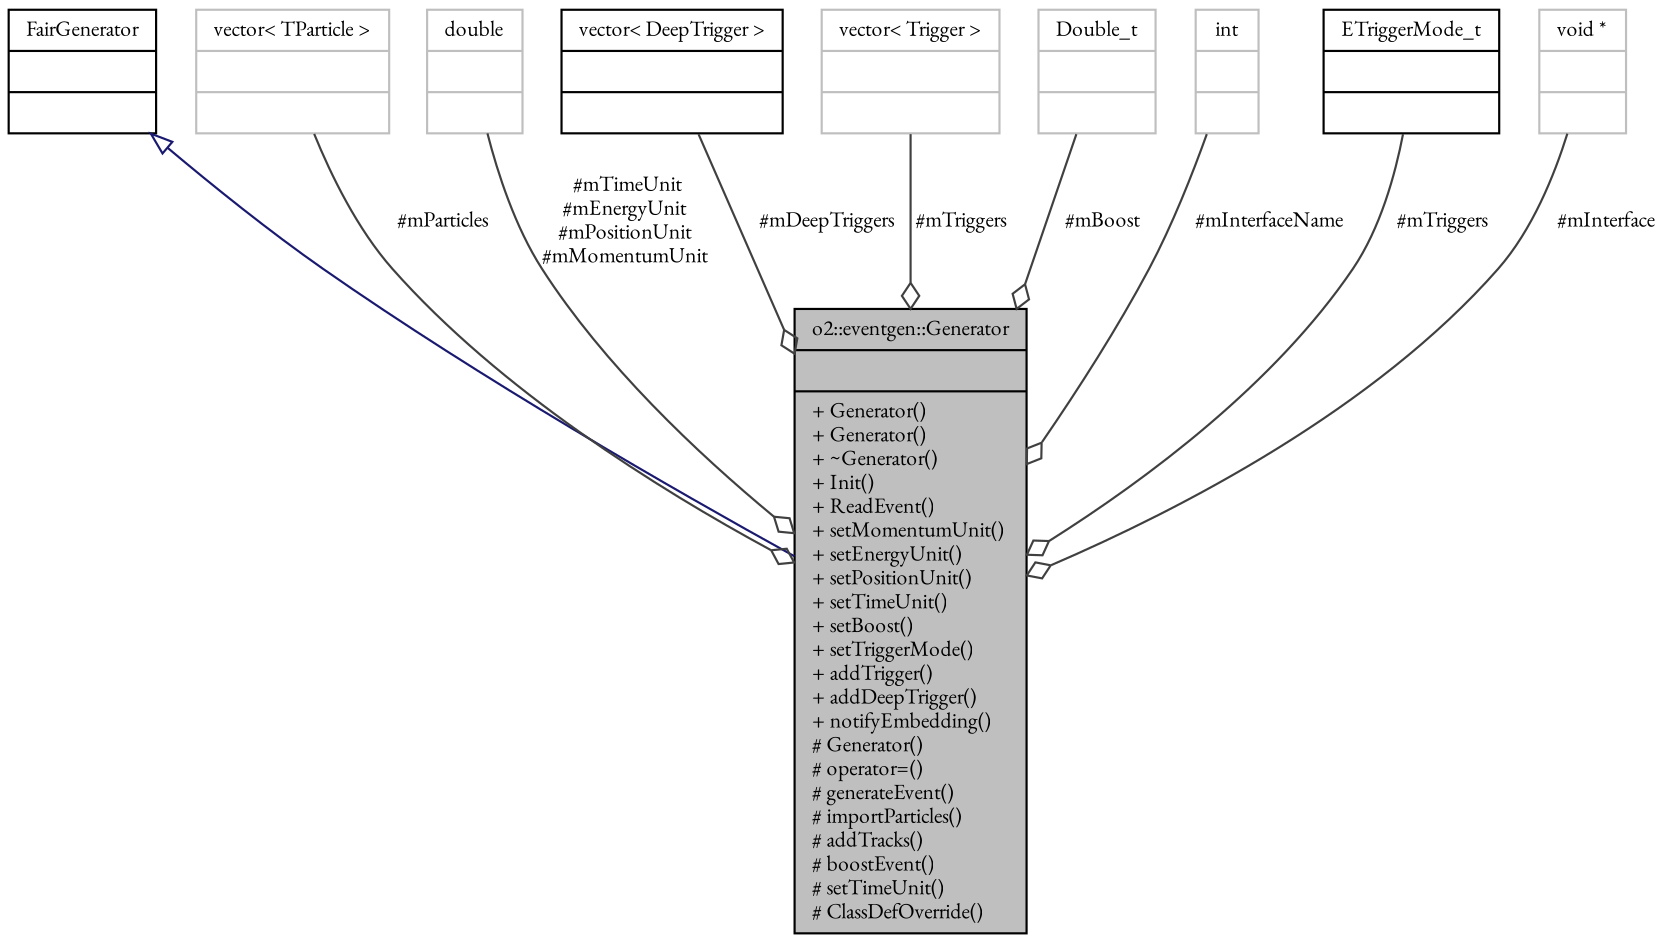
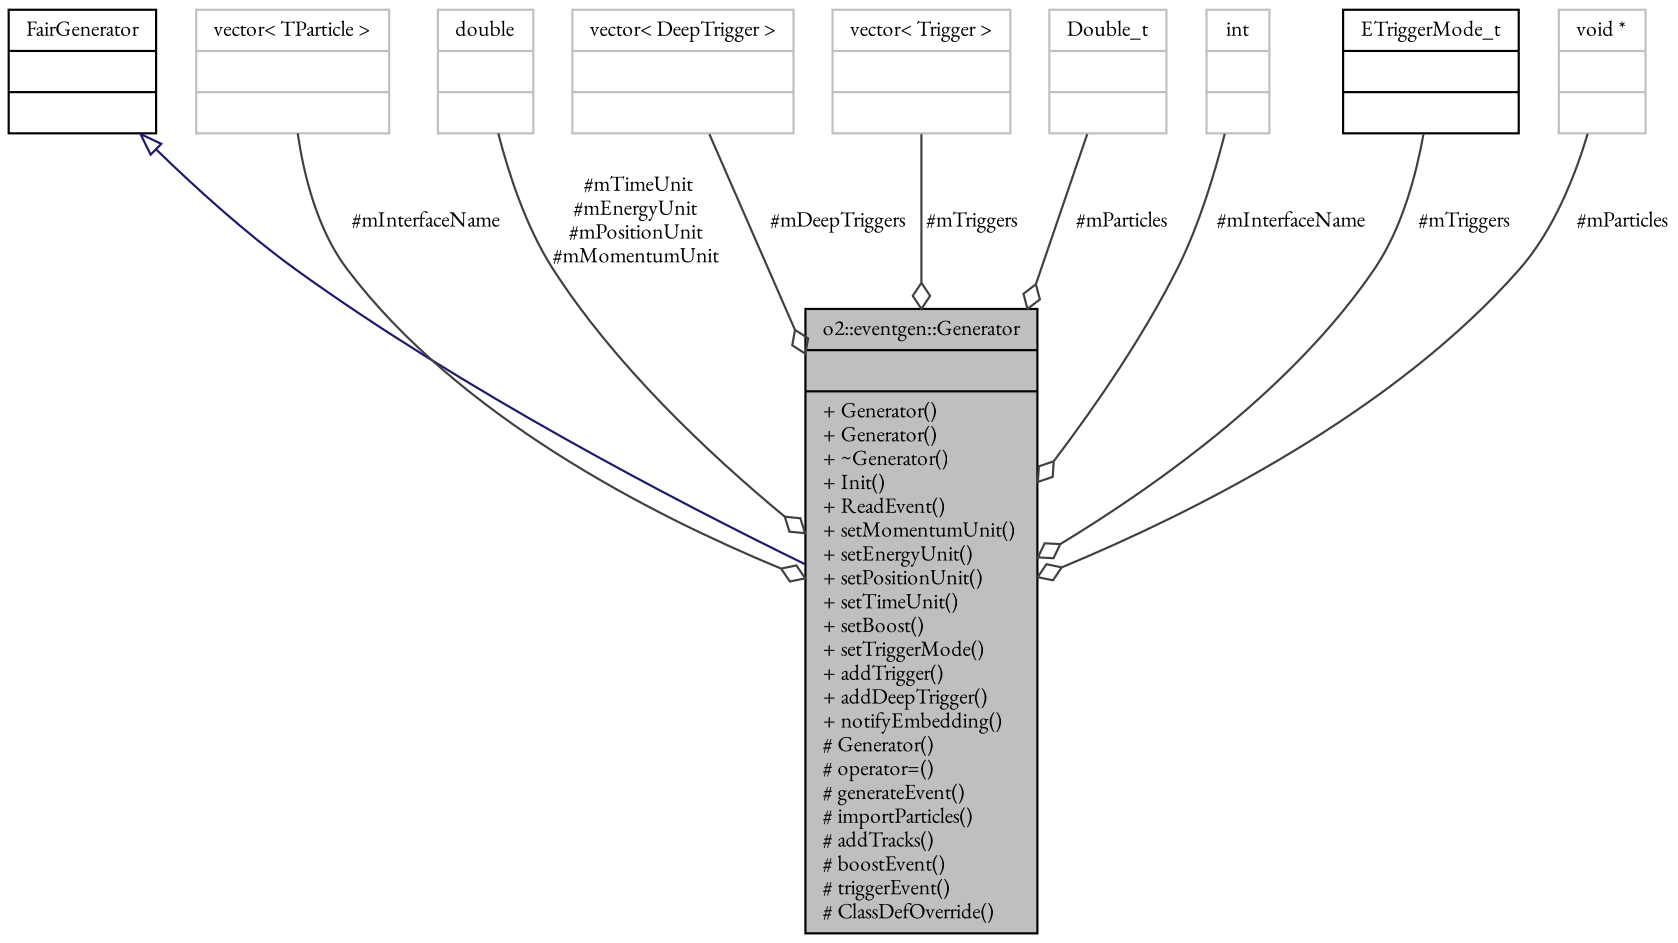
  digraph {
    fontname="EB Garamond"
    node [color=grey75 fontname="EB Garamond" fontsize=10 shape=record]
    edge [color=grey25 fontname="EB Garamond" fontsize=10 labelfontname=Helvetica labelfontsize=10 style=solid arrowhead=odiamond]
-   n1 [color=black fillcolor=grey75 fontcolor=black height=0.2 label="{o2::eventgen::Generator\n||+ Generator()\l+ Generator()\l+ ~Generator()\l+ Init()\l+ ReadEvent()\l+ setMomentumUnit()\l+ setEnergyUnit()\l+ setPositionUnit()\l+ setTimeUnit()\l+ setBoost()\l+ setTriggerMode()\l+ addTrigger()\l+ addDeepTrigger()\l+ notifyEmbedding()\l# Generator()\l# operator=()\l# generateEvent()\l# importParticles()\l# addTracks()\l# boostEvent()\l# setTimeUnit()\l# ClassDefOverride()\l}" style=filled width=0.4]
+   n1 [color=black fillcolor=grey75 fontcolor=black height=0.2 label="{o2::eventgen::Generator\n||+ Generator()\l+ Generator()\l+ ~Generator()\l+ Init()\l+ ReadEvent()\l+ setMomentumUnit()\l+ setEnergyUnit()\l+ setPositionUnit()\l+ setTimeUnit()\l+ setBoost()\l+ setTriggerMode()\l+ addTrigger()\l+ addDeepTrigger()\l+ notifyEmbedding()\l# Generator()\l# operator=()\l# generateEvent()\l# importParticles()\l# addTracks()\l# boostEvent()\l# triggerEvent()\l# ClassDefOverride()\l}" style=filled width=0.4]
    n2 [color=black height=0.2 label="{FairGenerator\n||}" width=0.4]
    n3 [height=0.2 label="{vector\< TParticle \>\n||}" width=0.4]
    n4 [height=0.2 label="{double\n||}" width=0.4]
-   n5 [color=black height=0.2 label="{vector\< DeepTrigger \>\n||}" width=0.4]
+   n5 [height=0.2 label="{vector\< DeepTrigger \>\n||}" width=0.4]
    n6 [height=0.2 label="{vector\< Trigger \>\n||}" width=0.4]
    n7 [height=0.2 label="{Double_t\n||}" width=0.4]
    n8 [height=0.2 label="{int\n||}" width=0.4]
    n9 [color=black height=0.2 label="{ETriggerMode_t\n||}" width=0.4]
    n10 [height=0.2 label="{void *\n||}" width=0.4]
    n2 -> n1 [arrowtail=onormal color=midnightblue dir=back arrowhead=""]
-   n3 -> n1 [label=" #mParticles"]
+   n3 -> n1 [label=" #mInterfaceName"]
    n4 -> n1 [label=" #mTimeUnit\n#mEnergyUnit\n#mPositionUnit\n#mMomentumUnit"]
    n5 -> n1 [label=" #mDeepTriggers"]
    n6 -> n1 [label=" #mTriggers"]
-   n7 -> n1 [label=" #mBoost"]
+   n7 -> n1 [label=" #mParticles"]
    n8 -> n1 [label=" #mInterfaceName"]
    n9 -> n1 [label=" #mTriggers"]
-   n10 -> n1 [label=" #mInterface"]
+   n10 -> n1 [label=" #mParticles"]
  }
